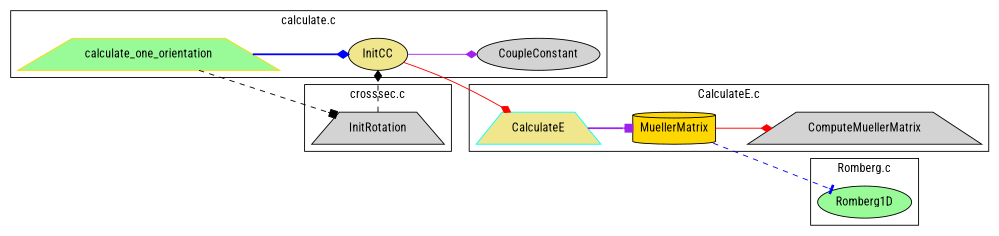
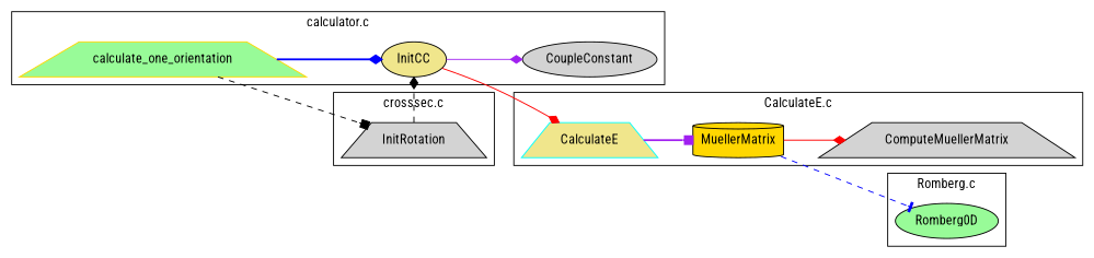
  digraph {
    fontname="Roboto Condensed"
    rankdir=LR
    node [fillcolor=lightgrey fontname="Roboto Condensed" shape=trapezium style=filled]
    edge [arrowhead=diamond color=black fontname="Roboto Condensed" style=dashed]
    InitRotation
    calculate_one_orientation [color=gold fillcolor=palegreen]
    InitCC [fillcolor=khaki shape=ellipse]
    CoupleConstant [shape=ellipse]
    CalculateE [color=cyan fillcolor=khaki]
    MuellerMatrix [fillcolor=gold shape=cylinder]
    ComputeMuellerMatrix
-   Romberg1D [fillcolor=palegreen shape=ellipse]
+   Romberg1D [fillcolor=palegreen shape=ellipse label=Romberg0D]
    subgraph cluster_1 {
      label="crosssec.c"
      InitRotation
    }
    subgraph cluster_2 {
-     label="calculate.c"
+     label="calculator.c"
      calculate_one_orientation
      InitCC
      CoupleConstant
    }
    subgraph cluster_3 {
      label="CalculateE.c"
      CalculateE
      MuellerMatrix
      ComputeMuellerMatrix
    }
    subgraph cluster_4 {
      label="Romberg.c"
      Romberg1D
    }
    InitRotation -> InitCC
    calculate_one_orientation -> InitRotation [arrowhead=box]
    calculate_one_orientation -> InitCC [color=blue style=bold]
    InitCC -> CoupleConstant [color=purple style=""]
    InitCC -> CalculateE [color=red style=solid]
    CalculateE -> MuellerMatrix [arrowhead=box color=purple style=bold]
    MuellerMatrix -> ComputeMuellerMatrix [color=red style=""]
    MuellerMatrix -> Romberg1D [arrowhead=tee color=blue]
  }
